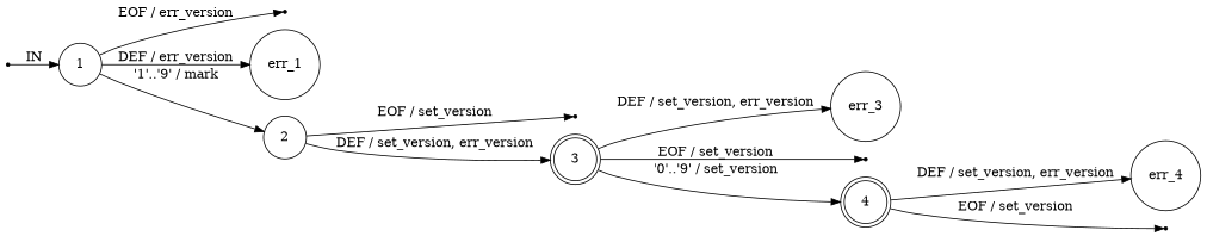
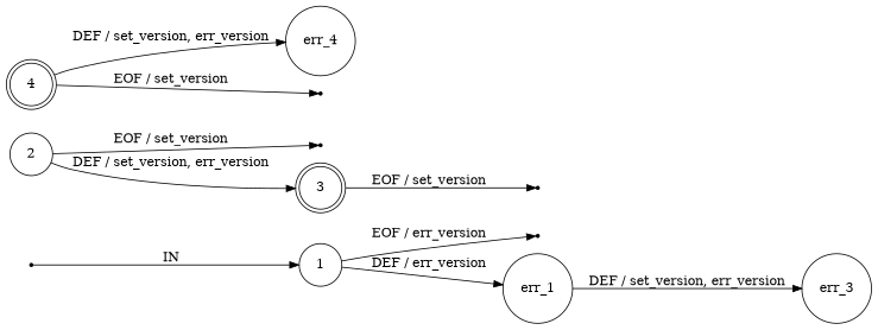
  digraph {
    rankdir=LR
    node [shape=circle]
    1 [fixedsize=true height=0.65]
    ENTRY [shape=point]
    eof_1 [shape=point]
    err_1 [height=0.2]
    2 [fixedsize=true height=0.65]
    err_3 [height=0.2]
    err_4 [height=0.2]
    eof_2 [shape=point]
    3 [fixedsize=true height=0.65 shape=doublecircle]
    eof_3 [shape=point]
    4 [fixedsize=true height=0.65 shape=doublecircle]
    eof_4 [shape=point]
    1 -> eof_1 [label="EOF / err_version"]
    1 -> err_1 [label="DEF / err_version"]
-   1 -> 2 [label="'1'..'9' / mark"]
    ENTRY -> 1 [label=IN]
    2 -> eof_2 [label="EOF / set_version"]
    2 -> 3 [label="DEF / set_version, err_version"]
-   3 -> err_3 [label="DEF / set_version, err_version"]
+   err_1 -> err_3 [label="DEF / set_version, err_version"]
    3 -> eof_3 [label="EOF / set_version"]
-   3 -> 4 [label="'0'..'9' / set_version"]
    4 -> err_4 [label="DEF / set_version, err_version"]
    4 -> eof_4 [label="EOF / set_version"]
  }
